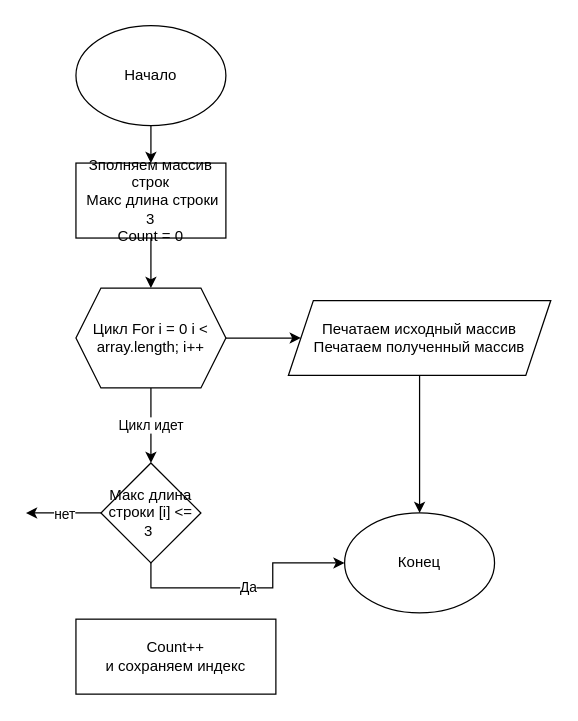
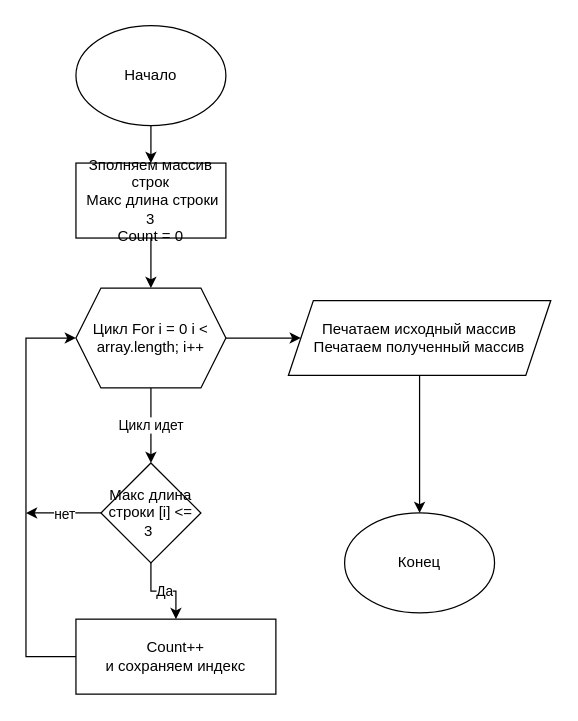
  <mxCell id="0" />
  <mxCell id="1" parent="0" />
  <mxCell id="2" style="edgeStyle=orthogonalEdgeStyle;rounded=0;orthogonalLoop=1;jettySize=auto;html=1;exitX=0.5;exitY=1;exitDx=0;exitDy=0;entryX=0.5;entryY=0;entryDx=0;entryDy=0;" edge="1" parent="1" target="4"><mxGeometry relative="1" as="geometry"><mxPoint x="120" y="100" as="sourcePoint" /></mxGeometry></mxCell>
  <mxCell id="3" style="edgeStyle=orthogonalEdgeStyle;rounded=0;orthogonalLoop=1;jettySize=auto;html=1;exitX=0.5;exitY=1;exitDx=0;exitDy=0;entryX=0.5;entryY=0;entryDx=0;entryDy=0;" edge="1" parent="1" source="4" target="7"><mxGeometry relative="1" as="geometry" /></mxCell>
  <mxCell id="4" value="Зполняем массив строк&lt;br&gt;&amp;nbsp;Макс длина строки 3&lt;br&gt;Count = 0" style="rounded=0;whiteSpace=wrap;html=1;" vertex="1" parent="1"><mxGeometry x="60" y="130" width="120" height="60" as="geometry" /></mxCell>
  <mxCell id="5" value="Цикл идет" style="edgeStyle=orthogonalEdgeStyle;rounded=0;orthogonalLoop=1;jettySize=auto;html=1;exitX=0.5;exitY=1;exitDx=0;exitDy=0;entryX=0.5;entryY=0;entryDx=0;entryDy=0;" edge="1" parent="1" source="7" target="10"><mxGeometry relative="1" as="geometry" /></mxCell>
  <mxCell id="6" style="edgeStyle=orthogonalEdgeStyle;rounded=0;orthogonalLoop=1;jettySize=auto;html=1;exitX=1;exitY=0.5;exitDx=0;exitDy=0;entryX=0;entryY=0.5;entryDx=0;entryDy=0;" edge="1" parent="1" source="7" target="14"><mxGeometry relative="1" as="geometry" /></mxCell>
  <mxCell id="7" value="Цикл For i = 0 i &amp;lt; array.length; i++" style="shape=hexagon;perimeter=hexagonPerimeter2;whiteSpace=wrap;html=1;fixedSize=1;" vertex="1" parent="1"><mxGeometry x="60" y="230" width="120" height="80" as="geometry" /></mxCell>
- <mxCell id="8" value="Да" style="edgeStyle=orthogonalEdgeStyle;rounded=0;orthogonalLoop=1;jettySize=auto;html=1;exitX=0.5;exitY=1;exitDx=0;exitDy=0;" edge="1" parent="1" source="10" target="15"><mxGeometry relative="1" as="geometry" /></mxCell>
+ <mxCell id="8" value="Да" style="edgeStyle=orthogonalEdgeStyle;rounded=0;orthogonalLoop=1;jettySize=auto;html=1;exitX=0.5;exitY=1;exitDx=0;exitDy=0;entryX=0.5;entryY=0;entryDx=0;entryDy=0;" edge="1" parent="1" source="10" target="12"><mxGeometry relative="1" as="geometry" /></mxCell>
  <mxCell id="9" value="нет" style="edgeStyle=orthogonalEdgeStyle;rounded=0;orthogonalLoop=1;jettySize=auto;html=1;" edge="1" parent="1" source="10"><mxGeometry relative="1" as="geometry"><mxPoint x="20" y="410" as="targetPoint" /></mxGeometry></mxCell>
  <mxCell id="10" value="Макс длина строки [i] &amp;lt;= 3&amp;nbsp;" style="rhombus;whiteSpace=wrap;html=1;" vertex="1" parent="1"><mxGeometry x="80" y="370" width="80" height="80" as="geometry" /></mxCell>
+ <mxCell id="11" style="edgeStyle=orthogonalEdgeStyle;rounded=0;orthogonalLoop=1;jettySize=auto;html=1;exitX=0;exitY=0.5;exitDx=0;exitDy=0;entryX=0;entryY=0.5;entryDx=0;entryDy=0;" edge="1" parent="1" source="12" target="7"><mxGeometry relative="1" as="geometry"><Array as="points"><mxPoint x="20" y="525" /><mxPoint x="20" y="270" /></Array></mxGeometry></mxCell>
  <mxCell id="12" value="Count++&lt;br&gt;и сохраняем индекс" style="rounded=0;whiteSpace=wrap;html=1;" vertex="1" parent="1"><mxGeometry x="60" y="495" width="160" height="60" as="geometry" /></mxCell>
  <mxCell id="13" style="edgeStyle=orthogonalEdgeStyle;rounded=0;orthogonalLoop=1;jettySize=auto;html=1;exitX=0.5;exitY=1;exitDx=0;exitDy=0;entryX=0.5;entryY=0;entryDx=0;entryDy=0;" edge="1" parent="1" source="14" target="15"><mxGeometry relative="1" as="geometry" /></mxCell>
  <mxCell id="14" value="Печатаем исходный массив&lt;br&gt;Печатаем полученный массив&lt;br&gt;" style="shape=parallelogram;perimeter=parallelogramPerimeter;whiteSpace=wrap;html=1;fixedSize=1;" vertex="1" parent="1"><mxGeometry x="230" y="240" width="210" height="60" as="geometry" /></mxCell>
  <mxCell id="15" value="Конец" style="ellipse;whiteSpace=wrap;html=1;" vertex="1" parent="1"><mxGeometry x="275" y="410" width="120" height="80" as="geometry" /></mxCell>
  <mxCell id="16" value="Начало" style="ellipse;whiteSpace=wrap;html=1;" vertex="1" parent="1"><mxGeometry x="60" y="20" width="120" height="80" as="geometry" /></mxCell>
